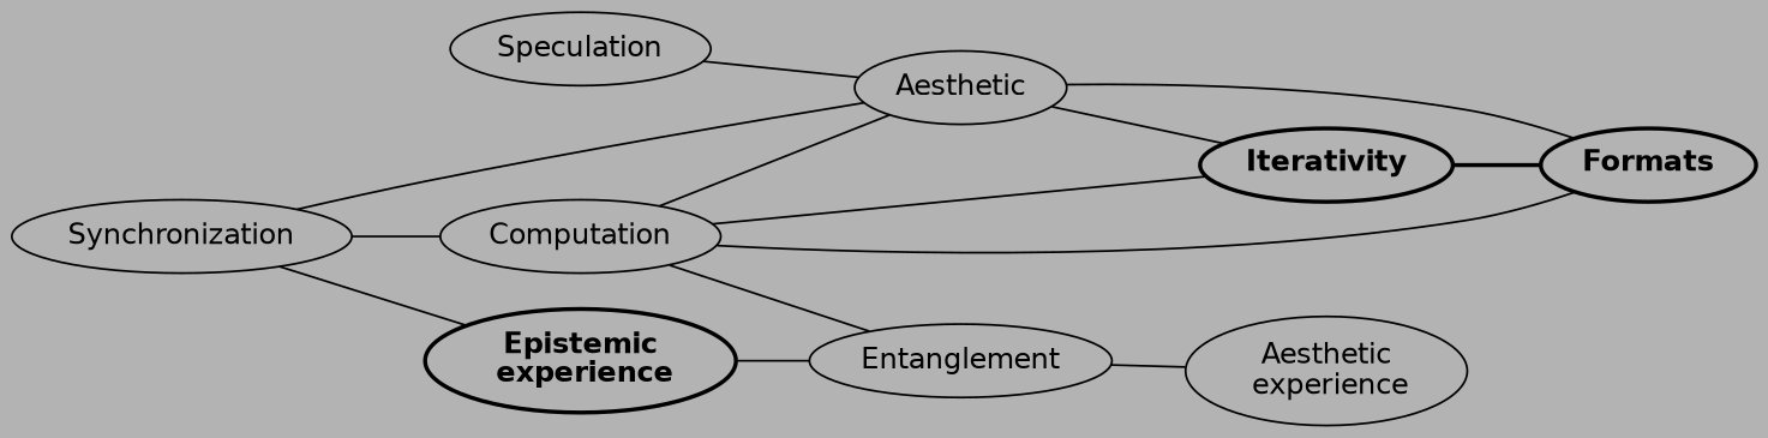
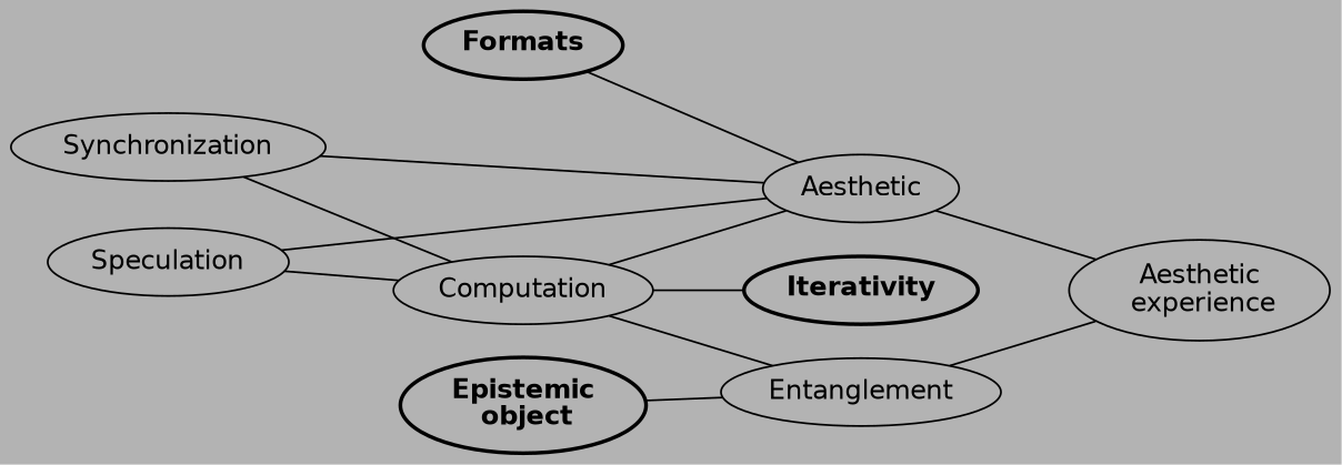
  graph {
    bgcolor=grey70
    fontname="DejaVu Sans"
    rankdir=LR
    node [fontname="DejaVu Sans"]
    edge [fontname="DejaVu Sans"]
-   n1 [label=<<B>Epistemic<br/> experience</B>> penwidth=2.0]
+   n1 [label=<<B>Epistemic<br/> object</B>> penwidth=2.0]
    Entanglement
    Synchronization
    n4 [label=Aesthetic]
    Computation
    "Aesthetic\n experience"
    n7 [label=<<B>Iterativity</B>> penwidth=2.0]
    n8 [label=<<B>Formats</B>> penwidth=2.0]
    Speculation
    n1 -- Entanglement
    Entanglement -- "Aesthetic\n experience"
-   Synchronization -- n1
    Synchronization -- n4
    Synchronization -- Computation
-   n4 -- n7
+   n4 -- "Aesthetic\n experience"
    Computation -- Entanglement
    Computation -- n4
    Computation -- n7
-   n7 -- n8 [color=black penwidth=2.0]
    n8 -- n4
    Speculation -- n4
-   n8 -- Computation
+   Speculation -- Computation
  }
